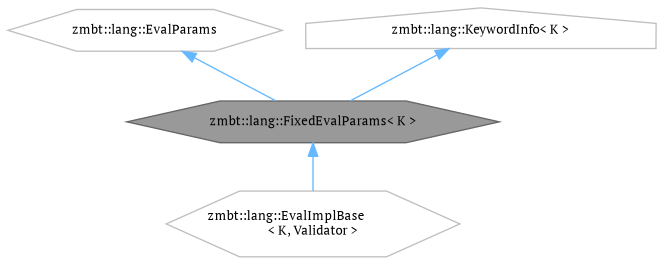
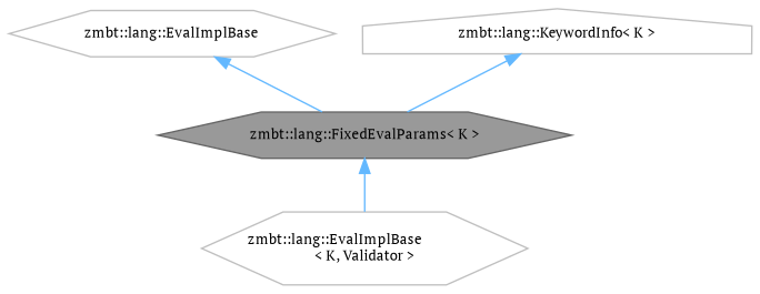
  digraph {
    fontname="PT Serif"
    node [color=grey75 fillcolor=white fontname="PT Serif" fontsize=10 shape=hexagon style=filled]
    edge [color=steelblue1 dir=back fontname="PT Serif" fontsize=10 labelfontname=Helvetica labelfontsize=10 style=solid]
    n1 [color=gray40 fillcolor=grey60 fontcolor=black height=0.2 label="zmbt::lang::FixedEvalParams\< K \>" width=0.4]
    n2 [height=0.2 label="zmbt::lang::EvalImplBase\l\< K, Validator \>" width=0.4]
-   n3 [height=0.2 label="zmbt::lang::EvalParams" width=0.4]
+   n3 [height=0.2 label="zmbt::lang::EvalImplBase" width=0.4]
    n4 [height=0.2 label="zmbt::lang::KeywordInfo\< K \>" shape=house width=0.4]
    n1 -> n2
    n3 -> n1
    n4 -> n1
  }
